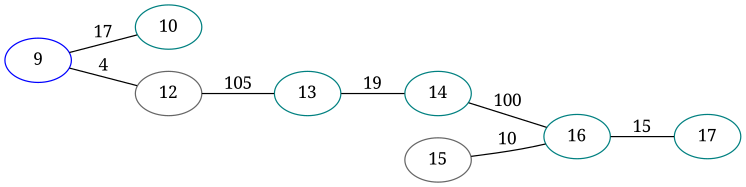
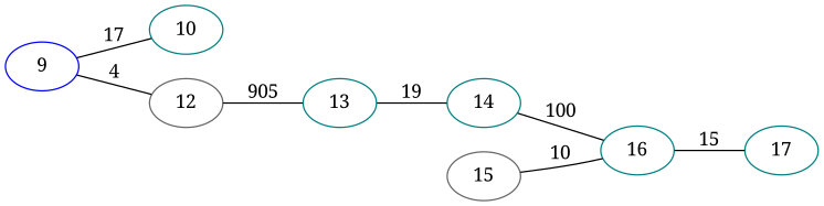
  graph {
    fontname="Noto Serif"
    rankdir=LR
    node [color=teal fontname="Noto Serif"]
    edge [fontname="Noto Serif"]
    9 [color=blue]
    10
    12 [color=gray40]
    13
    14
    16
    15 [color=gray40]
    17
    9 -- 10 [label=17]
    9 -- 12 [label=4]
-   12 -- 13 [label=105]
+   12 -- 13 [label=905]
    13 -- 14 [label=19]
    14 -- 16 [label=100]
    16 -- 17 [label=15]
    15 -- 16 [label=10]
  }
